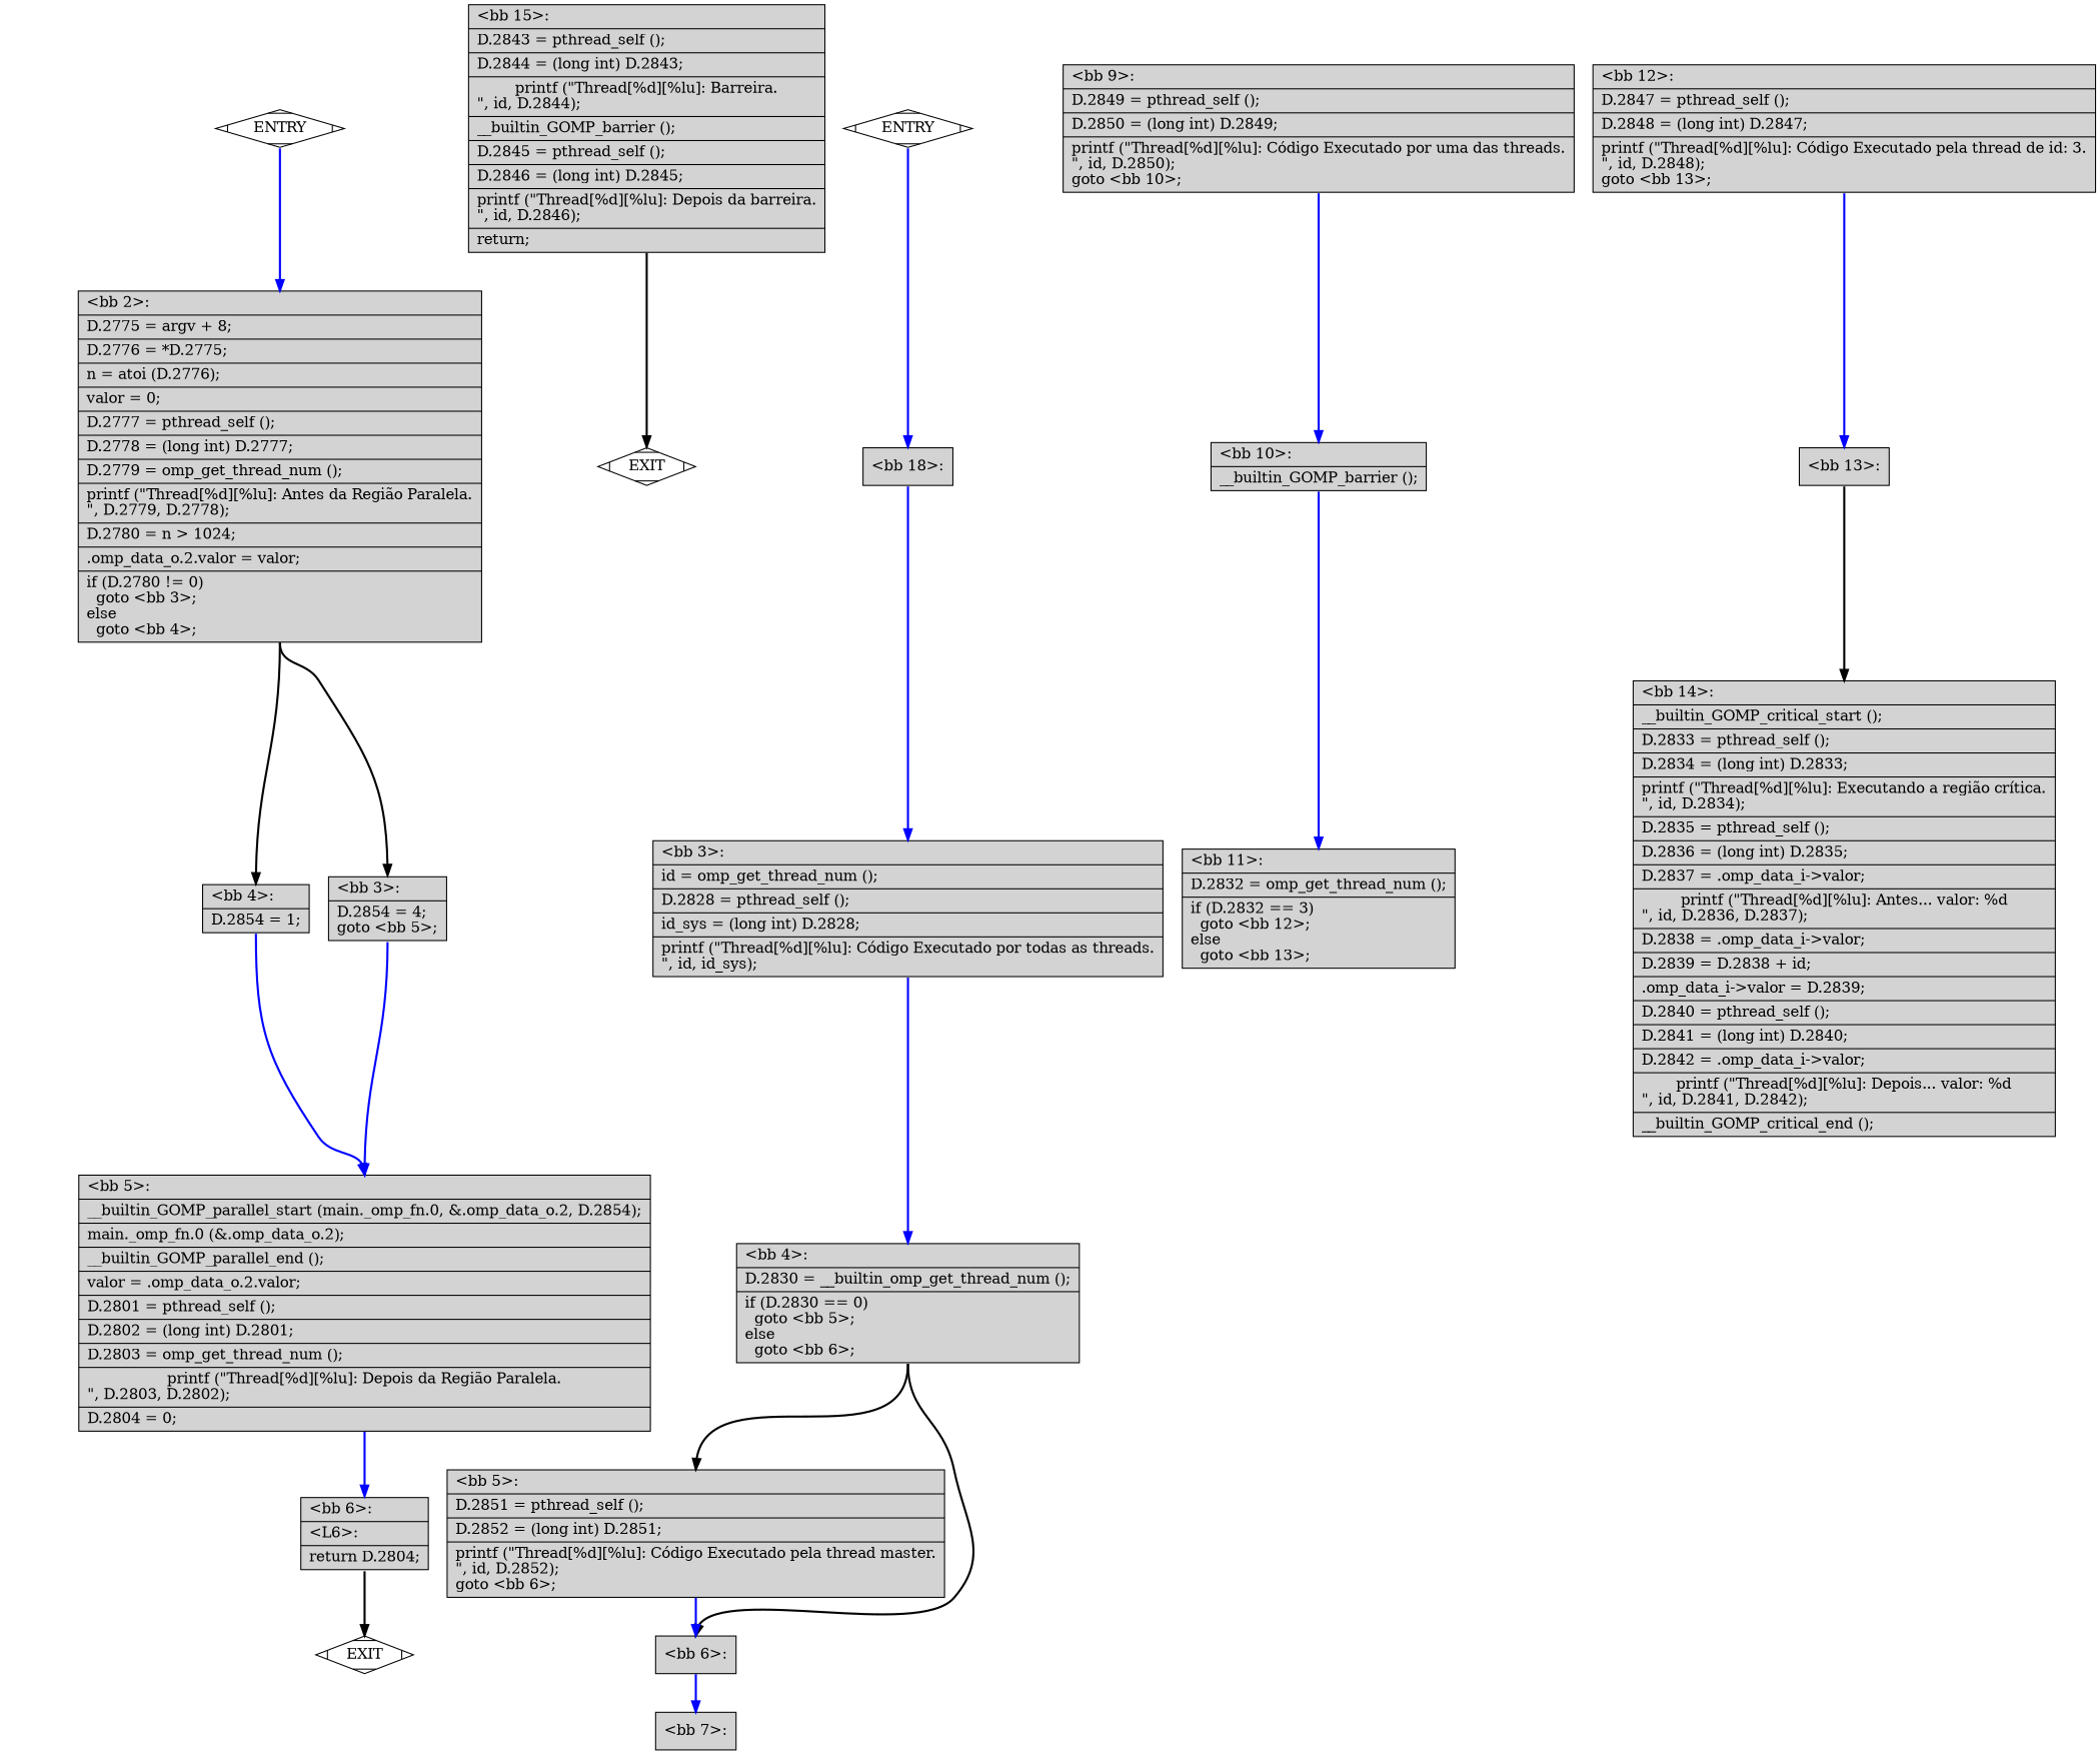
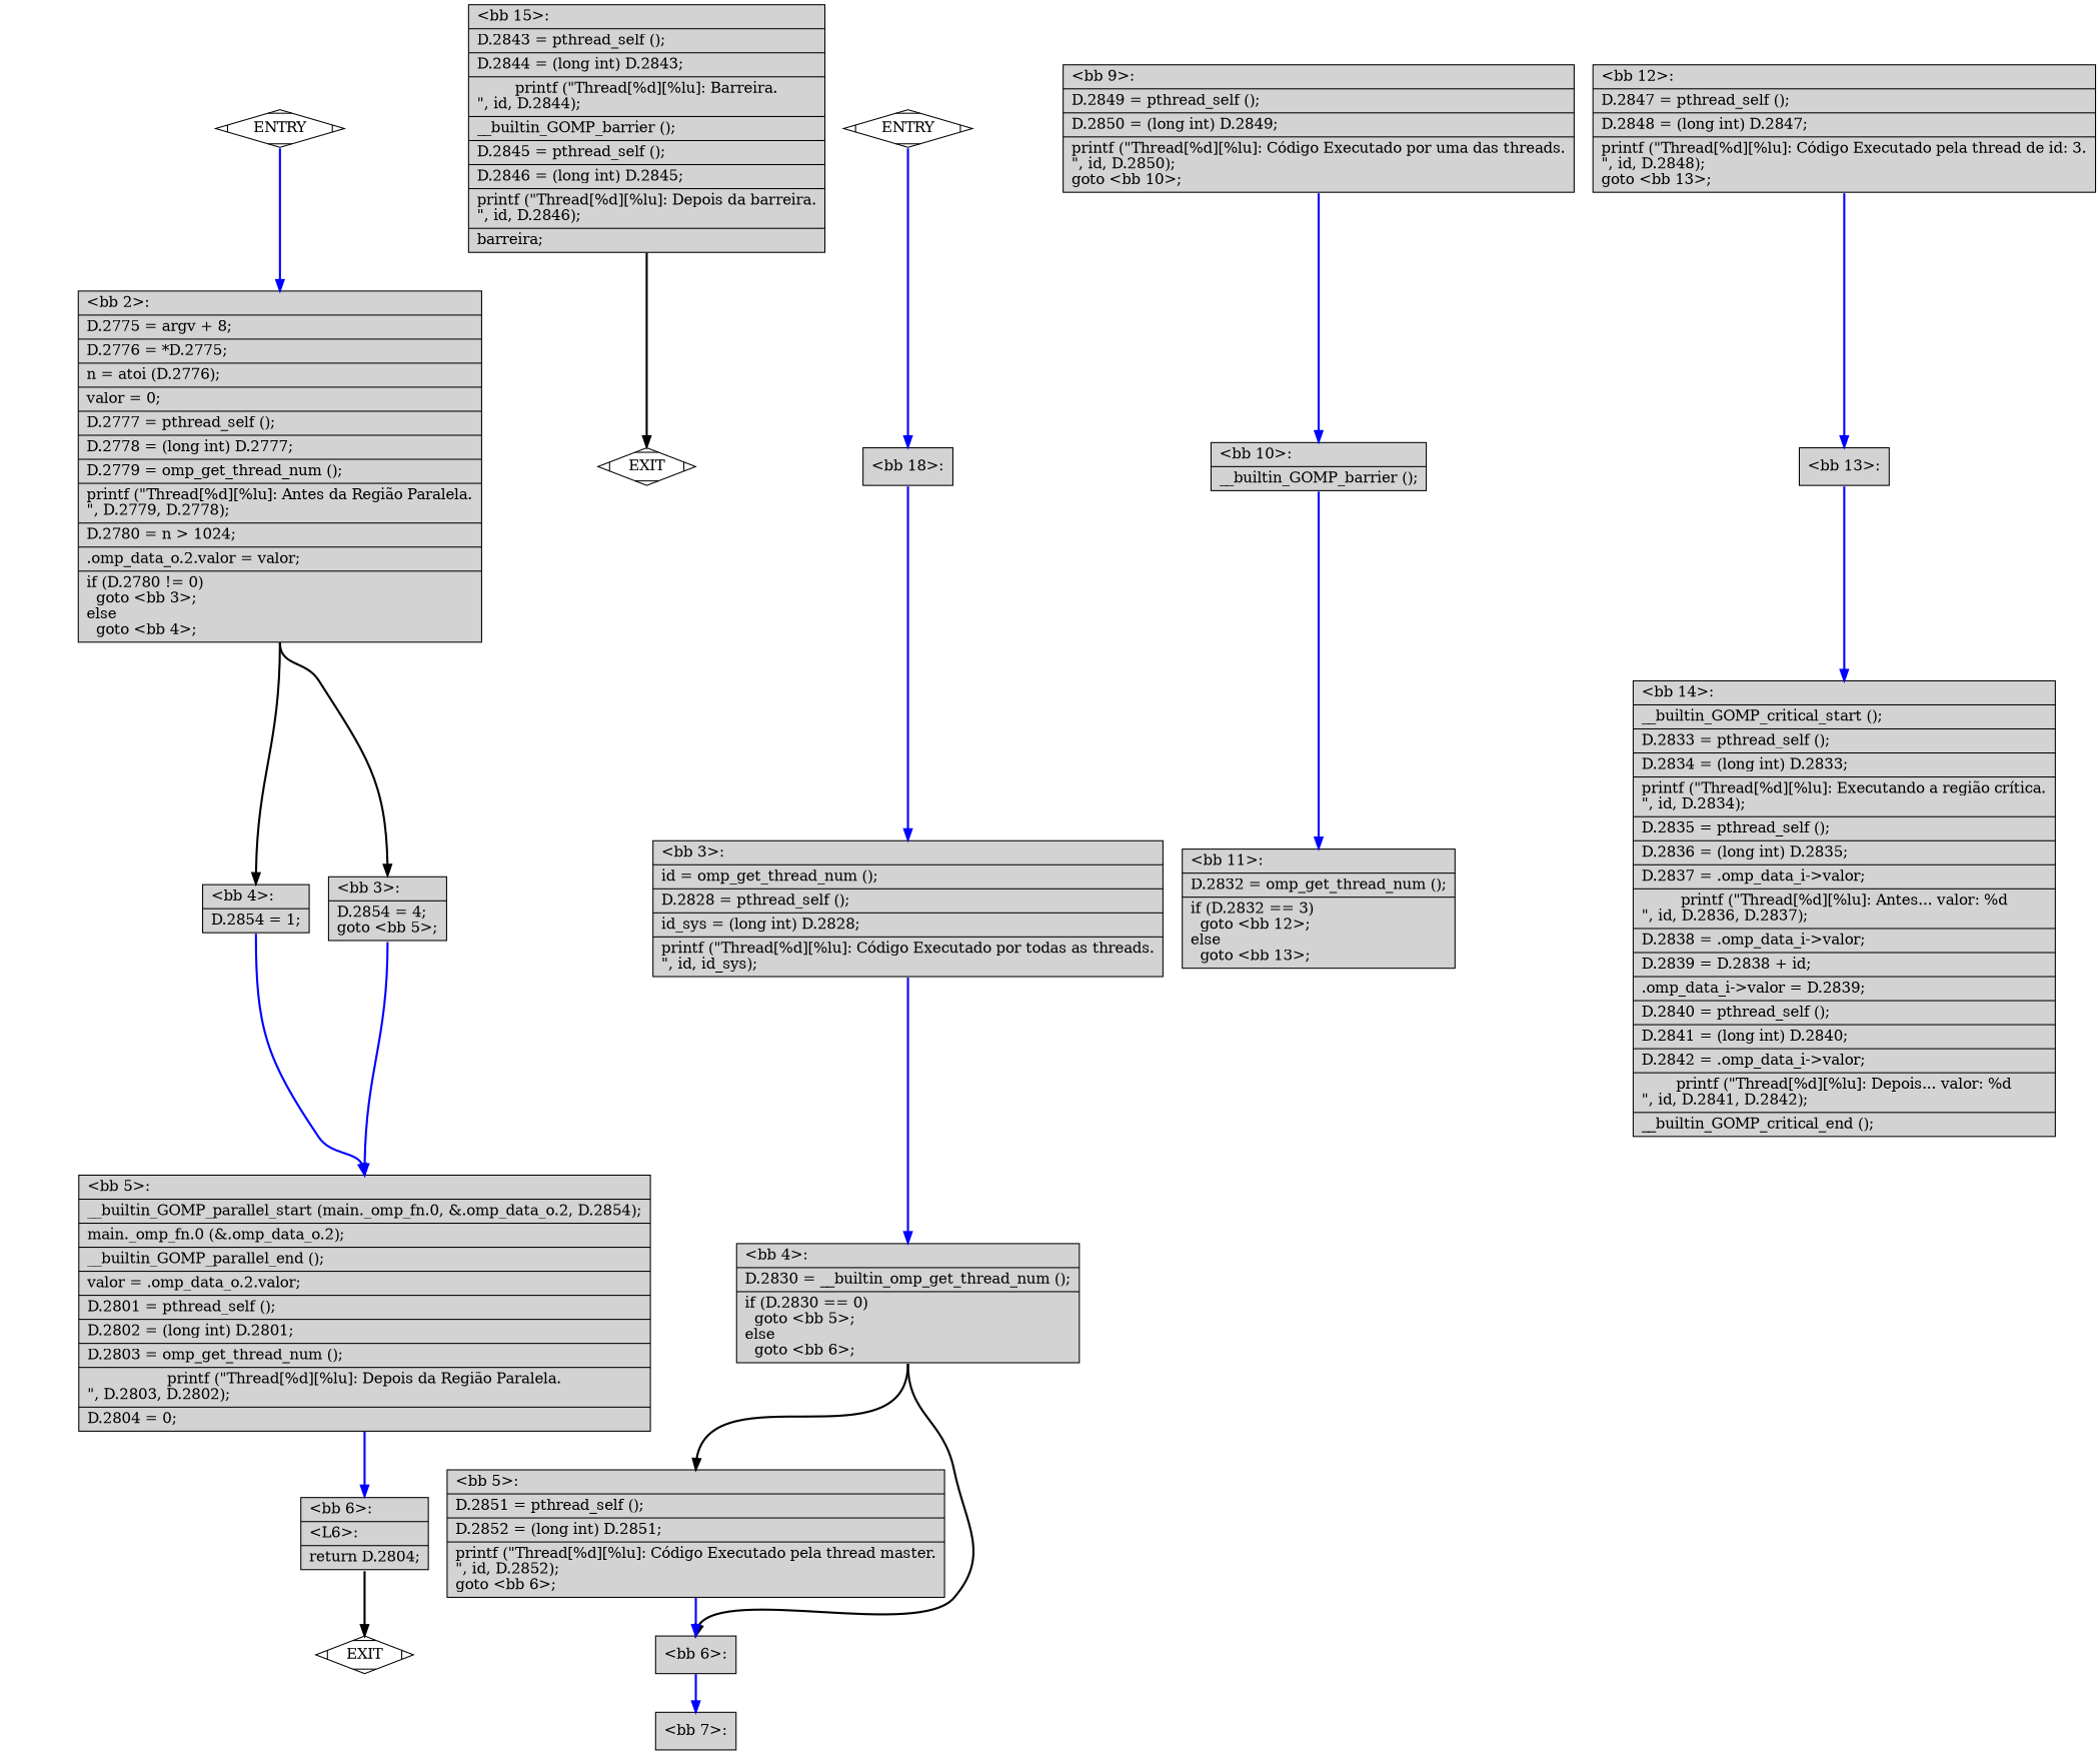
  digraph {
    node [fillcolor=lightgrey shape=record style=filled]
    edge [color=blue constraint=true headport=n style="solid,bold" tailport=s weight=100]
    n1 [fillcolor=white label=EXIT shape=Mdiamond]
    n2 [label="{\<bb\ 2\>:\l|D.2775\ =\ argv\ +\ 8;\l|D.2776\ =\ *D.2775;\l|n\ =\ atoi\ (D.2776);\l|valor\ =\ 0;\l|D.2777\ =\ pthread_self\ ();\l|D.2778\ =\ (long\ int)\ D.2777;\l|D.2779\ =\ omp_get_thread_num\ ();\l|printf\ (\"Thread[%d][%lu]:\ Antes\ da\ Região\ Paralela.\n\",\ D.2779,\ D.2778);\l|D.2780\ =\ n\ \>\ 1024;\l|.omp_data_o.2.valor\ =\ valor;\l|if\ (D.2780\ !=\ 0)\l\ \ goto\ \<bb\ 3\>;\lelse\l\ \ goto\ \<bb\ 4\>;\l}"]
    n3 [label="{\<bb\ 4\>:\l|D.2854\ =\ 1;\l}"]
    n4 [label="{\<bb\ 3\>:\l|D.2854\ =\ 4;\lgoto\ \<bb\ 5\>;\l}"]
    n5 [label="{\<bb\ 5\>:\l|__builtin_GOMP_parallel_start\ (main._omp_fn.0,\ &.omp_data_o.2,\ D.2854);\l|main._omp_fn.0\ (&.omp_data_o.2);\l|__builtin_GOMP_parallel_end\ ();\l|valor\ =\ .omp_data_o.2.valor;\l|D.2801\ =\ pthread_self\ ();\l|D.2802\ =\ (long\ int)\ D.2801;\l|D.2803\ =\ omp_get_thread_num\ ();\l|printf\ (\"Thread[%d][%lu]:\ Depois\ da\ Região\ Paralela.\n\",\ D.2803,\ D.2802);\l|D.2804\ =\ 0;\l}"]
    n6 [label="{\<bb\ 6\>:\l|\<L6\>:\l|return\ D.2804;\l}"]
    n7 [fillcolor=white label=ENTRY shape=Mdiamond]
    n8 [fillcolor=white label=EXIT shape=Mdiamond]
    n9 [label="{\<bb\ 18\>:\l}"]
    n10 [label="{\<bb\ 3\>:\l|id\ =\ omp_get_thread_num\ ();\l|D.2828\ =\ pthread_self\ ();\l|id_sys\ =\ (long\ int)\ D.2828;\l|printf\ (\"Thread[%d][%lu]:\ Código\ Executado\ por\ todas\ as\ threads.\n\",\ id,\ id_sys);\l}"]
    n11 [label="{\<bb\ 4\>:\l|D.2830\ =\ __builtin_omp_get_thread_num\ ();\l|if\ (D.2830\ ==\ 0)\l\ \ goto\ \<bb\ 5\>;\lelse\l\ \ goto\ \<bb\ 6\>;\l}"]
    n12 [label="{\<bb\ 5\>:\l|D.2851\ =\ pthread_self\ ();\l|D.2852\ =\ (long\ int)\ D.2851;\l|printf\ (\"Thread[%d][%lu]:\ Código\ Executado\ pela\ thread\ master.\n\",\ id,\ D.2852);\lgoto\ \<bb\ 6\>;\l}"]
    n13 [label="{\<bb\ 6\>:\l}"]
    n14 [label="{\<bb\ 7\>:\l}"]
    n15 [label="{\<bb\ 9\>:\l|D.2849\ =\ pthread_self\ ();\l|D.2850\ =\ (long\ int)\ D.2849;\l|printf\ (\"Thread[%d][%lu]:\ Código\ Executado\ por\ uma\ das\ threads.\n\",\ id,\ D.2850);\lgoto\ \<bb\ 10\>;\l}"]
    n16 [label="{\<bb\ 10\>:\l|__builtin_GOMP_barrier\ ();\l}"]
    n17 [label="{\<bb\ 11\>:\l|D.2832\ =\ omp_get_thread_num\ ();\l|if\ (D.2832\ ==\ 3)\l\ \ goto\ \<bb\ 12\>;\lelse\l\ \ goto\ \<bb\ 13\>;\l}"]
    n18 [label="{\<bb\ 12\>:\l|D.2847\ =\ pthread_self\ ();\l|D.2848\ =\ (long\ int)\ D.2847;\l|printf\ (\"Thread[%d][%lu]:\ Código\ Executado\ pela\ thread\ de\ id:\ 3.\n\",\ id,\ D.2848);\lgoto\ \<bb\ 13\>;\l}"]
    n19 [label="{\<bb\ 13\>:\l}"]
    n20 [label="{\<bb\ 14\>:\l|__builtin_GOMP_critical_start\ ();\l|D.2833\ =\ pthread_self\ ();\l|D.2834\ =\ (long\ int)\ D.2833;\l|printf\ (\"Thread[%d][%lu]:\ Executando\ a\ região\ crítica.\n\",\ id,\ D.2834);\l|D.2835\ =\ pthread_self\ ();\l|D.2836\ =\ (long\ int)\ D.2835;\l|D.2837\ =\ .omp_data_i-\>valor;\l|printf\ (\"Thread[%d][%lu]:\ Antes...\ valor:\ %d\n\",\ id,\ D.2836,\ D.2837);\l|D.2838\ =\ .omp_data_i-\>valor;\l|D.2839\ =\ D.2838\ +\ id;\l|.omp_data_i-\>valor\ =\ D.2839;\l|D.2840\ =\ pthread_self\ ();\l|D.2841\ =\ (long\ int)\ D.2840;\l|D.2842\ =\ .omp_data_i-\>valor;\l|printf\ (\"Thread[%d][%lu]:\ Depois...\ valor:\ %d\n\",\ id,\ D.2841,\ D.2842);\l|__builtin_GOMP_critical_end\ ();\l}"]
-   n21 [label="{\<bb\ 15\>:\l|D.2843\ =\ pthread_self\ ();\l|D.2844\ =\ (long\ int)\ D.2843;\l|printf\ (\"Thread[%d][%lu]:\ Barreira.\n\",\ id,\ D.2844);\l|__builtin_GOMP_barrier\ ();\l|D.2845\ =\ pthread_self\ ();\l|D.2846\ =\ (long\ int)\ D.2845;\l|printf\ (\"Thread[%d][%lu]:\ Depois\ da\ barreira.\n\",\ id,\ D.2846);\l|return;\l}"]
+   n21 [label="{\<bb\ 15\>:\l|D.2843\ =\ pthread_self\ ();\l|D.2844\ =\ (long\ int)\ D.2843;\l|printf\ (\"Thread[%d][%lu]:\ Barreira.\n\",\ id,\ D.2844);\l|__builtin_GOMP_barrier\ ();\l|D.2845\ =\ pthread_self\ ();\l|D.2846\ =\ (long\ int)\ D.2845;\l|printf\ (\"Thread[%d][%lu]:\ Depois\ da\ barreira.\n\",\ id,\ D.2846);\l|barreira;\l}"]
    n22 [fillcolor=white label=ENTRY shape=Mdiamond]
    subgraph sub_1 {
      color=black
      label=main
      n1
      n2
      n3
      n4
      n5
      n6
      n7
    }
    subgraph sub_2 {
      color=black
      label="main._omp_fn.0"
      n8
      n9
      n10
      n11
      n12
      n13
      n14
      n15
      n16
      n17
      n18
      n19
      n20
      n21
      n22
    }
    n2 -> n3 [color=black weight=10]
    n2 -> n4 [color=black weight=10]
    n3 -> n5
    n4 -> n5
    n5 -> n6
    n6 -> n1 [color=black weight=10]
    n7 -> n1 [style=invis color="" weight=""]
    n7 -> n2
    n9 -> n10
    n10 -> n11
    n11 -> n12 [color=black weight=10]
    n11 -> n13 [color=black weight=10]
    n12 -> n13
    n13 -> n14
    n15 -> n16
    n16 -> n17
    n18 -> n19
-   n19 -> n20 [color=black]
+   n19 -> n20
    n21 -> n8 [color=black weight=10]
    n22 -> n8 [style=invis color="" weight=""]
    n22 -> n9
  }
